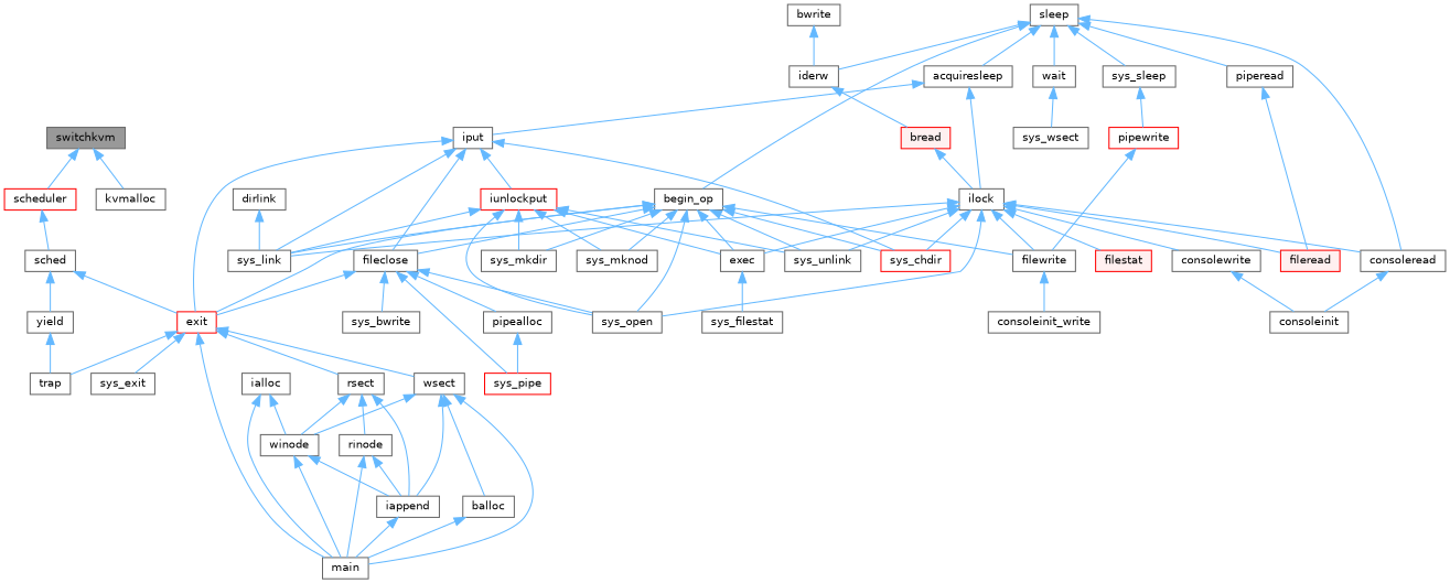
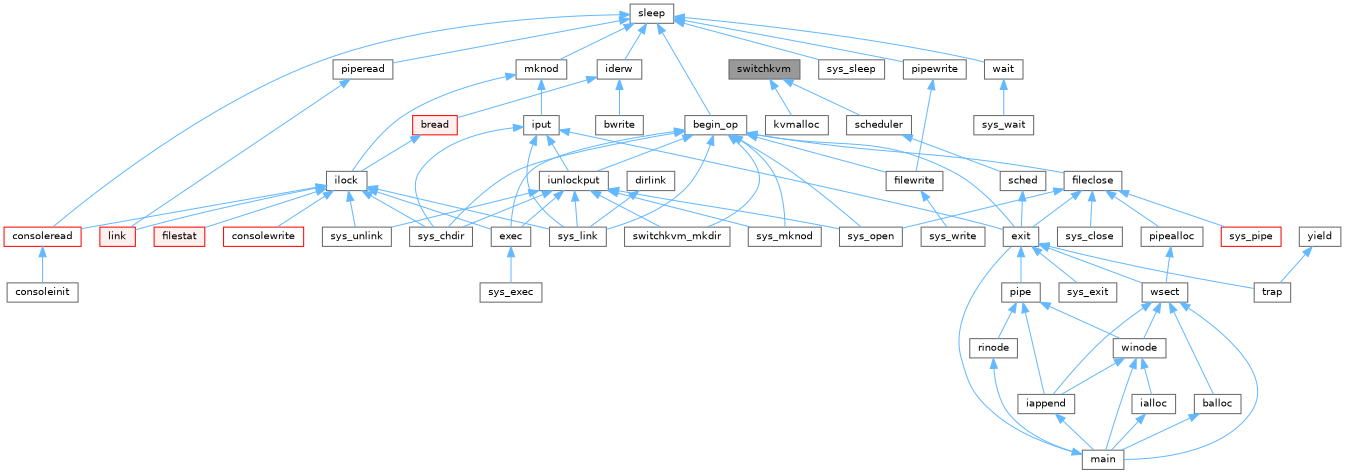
  digraph {
    rankdir=TB
    node [color=grey40 fillcolor=white fontname=Helvetica fontsize=10 shape=box style=filled]
    edge [color=steelblue1 dir=back fontname=Helvetica fontsize=10 labelfontname=Helvetica labelfontsize=10 style=solid]
    n1 [color=gray40 fillcolor=grey60 fontcolor=black height=0.2 label=switchkvm width=0.4]
    n2 [height=0.2 label=kvmalloc width=0.4]
-   n3 [color=red height=0.2 label=scheduler width=0.4]
+   n3 [height=0.2 label=scheduler width=0.4]
    n4 [height=0.2 label=sched width=0.4]
-   n5 [color=red height=0.2 label=exit width=0.4]
+   n5 [height=0.2 label=exit width=0.4]
    n6 [height=0.2 label=yield width=0.4]
    n7 [height=0.2 label=main width=0.4]
-   n8 [height=0.2 label=rsect width=0.4]
+   n8 [height=0.2 label=pipe width=0.4]
    n9 [height=0.2 label=sys_exit width=0.4]
    n10 [height=0.2 label=trap width=0.4]
    n11 [height=0.2 label=wsect width=0.4]
    n12 [height=0.2 label=sleep width=0.4]
-   n13 [height=0.2 label=acquiresleep width=0.4]
-   n14 [height=0.2 label=consoleread width=0.4]
+   n13 [height=0.2 label=mknod width=0.4]
+   n14 [color=red height=0.2 label=consoleread width=0.4]
    n15 [height=0.2 label=begin_op width=0.4]
    n16 [height=0.2 label=iderw width=0.4]
    n17 [height=0.2 label=piperead width=0.4]
-   n18 [color=red height=0.2 label=pipewrite width=0.4]
+   n18 [height=0.2 label=pipewrite width=0.4]
    n19 [height=0.2 label=sys_sleep width=0.4]
    n20 [height=0.2 label=wait width=0.4]
    n21 [height=0.2 label=iappend width=0.4]
    n22 [height=0.2 label=rinode width=0.4]
    n23 [height=0.2 label=winode width=0.4]
    n24 [height=0.2 label=balloc width=0.4]
    n25 [height=0.2 label=ialloc width=0.4]
    n26 [height=0.2 label=ilock width=0.4]
    n27 [height=0.2 label=iput width=0.4]
    n28 [height=0.2 label=consoleinit width=0.4]
    n29 [height=0.2 label=exec width=0.4]
    n30 [height=0.2 label=filewrite width=0.4]
-   n31 [color=red height=0.2 label=sys_chdir width=0.4]
+   n31 [height=0.2 label=sys_chdir width=0.4]
    n32 [height=0.2 label=sys_link width=0.4]
    n33 [height=0.2 label=sys_open width=0.4]
    n34 [height=0.2 label=sys_unlink width=0.4]
    n35 [height=0.2 label=fileclose width=0.4]
-   n36 [height=0.2 label=sys_mkdir width=0.4]
+   n36 [height=0.2 label=switchkvm_mkdir width=0.4]
    n37 [height=0.2 label=sys_mknod width=0.4]
    n38 [color=red fillcolor="#FFF0F0" height=0.2 label=bread width=0.4]
    n39 [height=0.2 label=bwrite width=0.4]
-   n40 [color=red fillcolor="#FFF0F0" height=0.2 label=fileread width=0.4]
-   n41 [height=0.2 label=sys_wsect width=0.4]
-   n42 [height=0.2 label=consolewrite width=0.4]
+   n40 [color=red fillcolor="#FFF0F0" height=0.2 label=link width=0.4]
+   n41 [height=0.2 label=sys_wait width=0.4]
+   n42 [color=red height=0.2 label=consolewrite width=0.4]
    n43 [color=red fillcolor="#FFF0F0" height=0.2 label=filestat width=0.4]
-   n44 [color=red height=0.2 label=iunlockput width=0.4]
-   n45 [height=0.2 label=sys_filestat width=0.4]
-   n46 [height=0.2 label=consoleinit_write width=0.4]
+   n44 [height=0.2 label=iunlockput width=0.4]
+   n45 [height=0.2 label=sys_exec width=0.4]
+   n46 [height=0.2 label=sys_write width=0.4]
    n47 [height=0.2 label=dirlink width=0.4]
    n48 [height=0.2 label=pipealloc width=0.4]
    n49 [color=red height=0.2 label=sys_pipe width=0.4]
-   n50 [height=0.2 label=sys_bwrite width=0.4]
+   n50 [height=0.2 label=sys_close width=0.4]
    n1 -> n2
    n1 -> n3
    n3 -> n4
    n4 -> n5
-   n4 -> n6
-   n5 -> n7
+   n7 -> n5
    n5 -> n8
    n5 -> n9
    n5 -> n10
    n5 -> n11
    n6 -> n10
    n8 -> n21
    n8 -> n22
    n8 -> n23
    n11 -> n7
    n11 -> n21
    n11 -> n23
    n11 -> n24
    n12 -> n13
    n12 -> n14
    n12 -> n15
    n12 -> n16
    n12 -> n17
-   n19 -> n18
+   n12 -> n18
    n12 -> n19
    n12 -> n20
    n13 -> n26
    n13 -> n27
    n14 -> n28
    n15 -> n5
    n15 -> n29
    n15 -> n30
    n15 -> n31
    n15 -> n32
    n15 -> n33
-   n15 -> n34
+   n15 -> n44
    n15 -> n35
    n15 -> n36
    n15 -> n37
    n16 -> n38
-   n39 -> n16
+   n16 -> n39
    n17 -> n40
    n18 -> n30
    n20 -> n41
    n21 -> n7
    n22 -> n7
-   n22 -> n21
    n23 -> n7
    n23 -> n21
-   n25 -> n23
+   n23 -> n25
    n24 -> n7
    n25 -> n7
    n26 -> n14
    n26 -> n29
-   n26 -> n30
    n26 -> n31
    n26 -> n32
-   n26 -> n33
    n26 -> n34
    n26 -> n40
    n26 -> n42
    n26 -> n43
    n27 -> n5
    n27 -> n31
    n27 -> n32
-   n27 -> n35
    n27 -> n44
    n29 -> n45
    n30 -> n46
    n35 -> n5
    n35 -> n33
    n35 -> n48
    n35 -> n49
    n35 -> n50
    n38 -> n26
-   n42 -> n28
    n44 -> n29
+   n44 -> n31
    n44 -> n32
    n44 -> n33
    n44 -> n34
    n44 -> n36
    n44 -> n37
    n47 -> n32
-   n48 -> n49
+   n48 -> n11
  }
